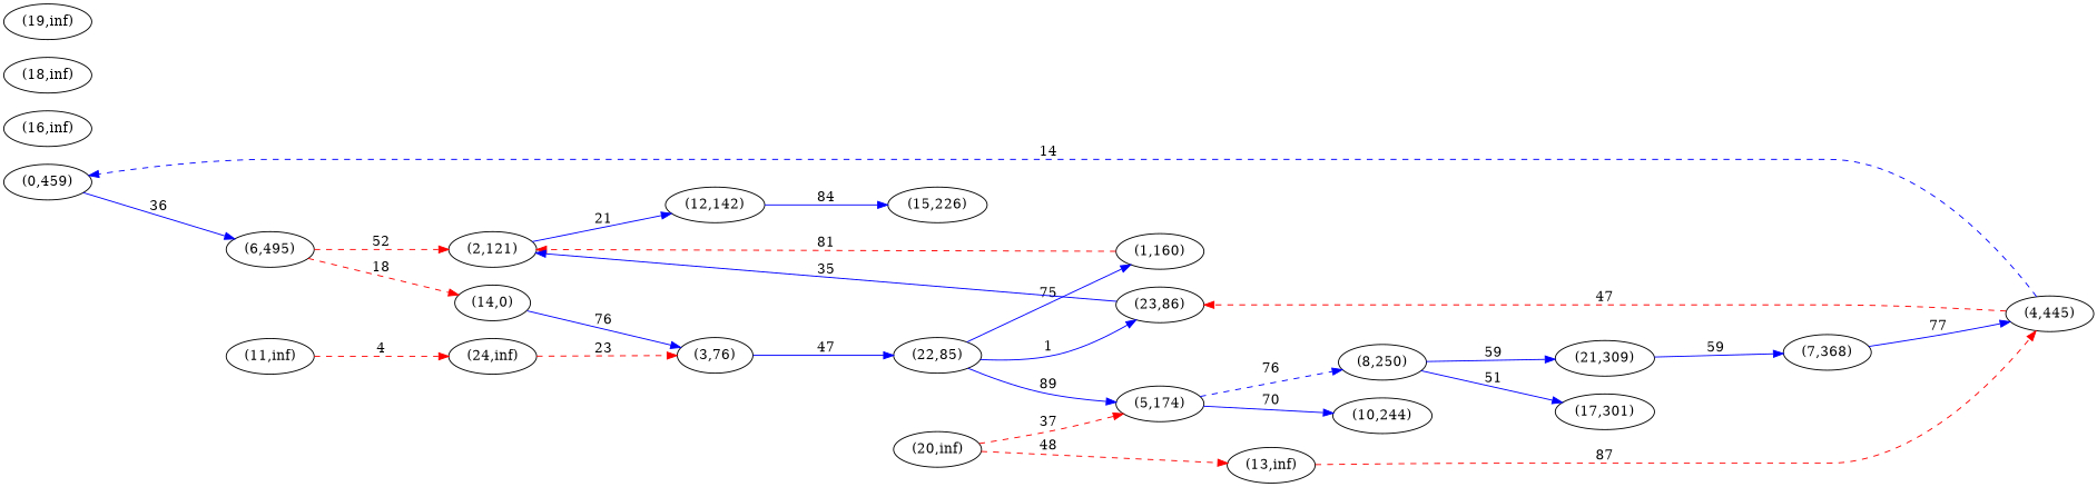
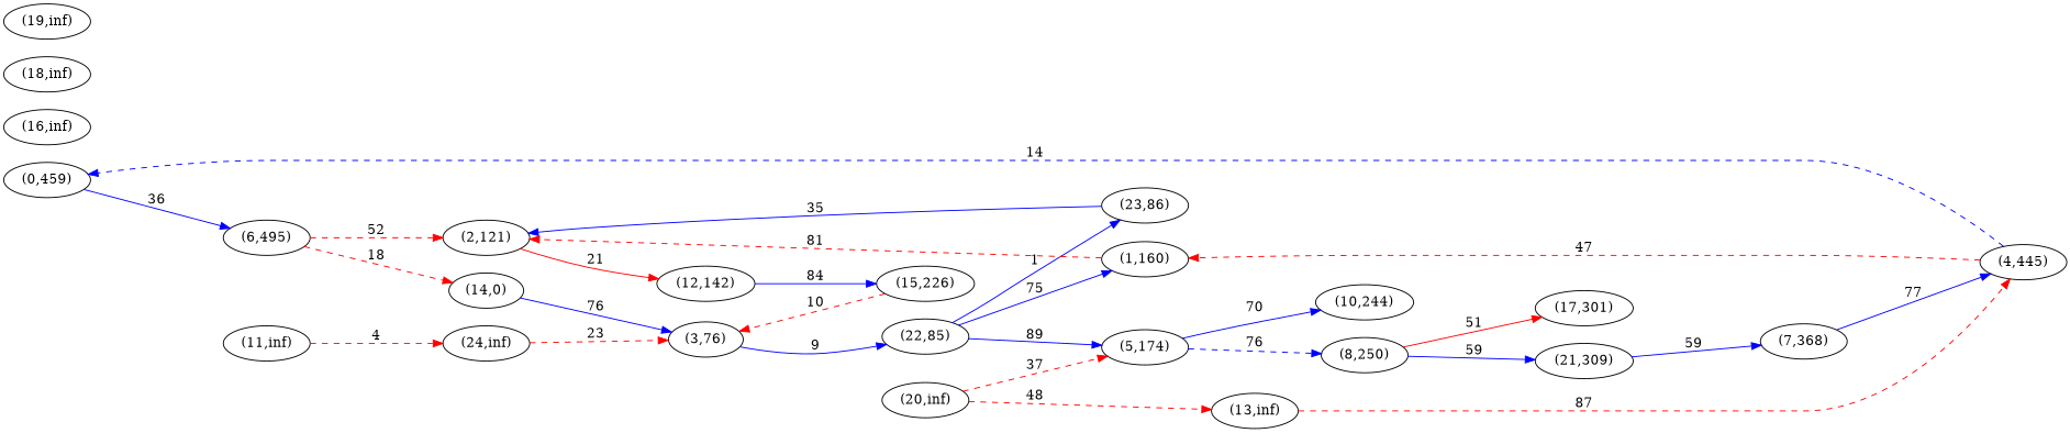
  digraph {
    rankdir=LR
    ranksep=equally
    edge [color=blue]
    "(0,459)"
    "(6,495)"
    "(2,121)"
    "(14,0)"
    "(12,142)"
    "(3,76)"
    "(15,226)"
    "(22,85)"
    "(1,160)"
    "(23,86)"
    "(5,174)"
    "(8,250)"
    "(10,244)"
    "(21,309)"
    "(17,301)"
    "(7,368)"
    "(4,445)"
    "(11,inf)"
    "(24,inf)"
    "(13,inf)"
    "(16,inf)"
    "(18,inf)"
    "(19,inf)"
    "(20,inf)"
    subgraph sub_1 {
      rank=same
      "(0,459)"
    }
    subgraph sub_2 {
      rank=same
      "(6,495)"
    }
    subgraph sub_3 {
      rank=same
      "(2,121)"
      "(14,0)"
    }
    subgraph sub_4 {
      rank=same
      "(12,142)"
      "(3,76)"
    }
    subgraph sub_5 {
      rank=same
      "(15,226)"
      "(22,85)"
    }
    subgraph sub_6 {
      rank=same
      "(1,160)"
      "(23,86)"
      "(5,174)"
    }
    subgraph sub_7 {
      rank=same
      "(8,250)"
      "(10,244)"
    }
    subgraph sub_8 {
      rank=same
      "(21,309)"
      "(17,301)"
    }
    subgraph sub_9 {
      rank=same
      "(7,368)"
    }
    subgraph sub_10 {
      rank=same
      "(4,445)"
    }
    subgraph sub_11 {
      rank=same
    }
    subgraph sub_12 {
      rank=same
      "(11,inf)"
    }
    subgraph sub_13 {
      rank=same
      "(24,inf)"
    }
    subgraph sub_14 {
      rank=same
    }
    subgraph sub_15 {
      rank=same
      "(13,inf)"
    }
    subgraph sub_16 {
      rank=same
    }
    subgraph sub_17 {
      rank=same
      "(16,inf)"
    }
    subgraph sub_18 {
      rank=same
      "(18,inf)"
    }
    subgraph sub_19 {
      rank=same
      "(19,inf)"
    }
    subgraph sub_20 {
      rank=same
      "(20,inf)"
    }
    subgraph sub_21 {
      rank=same
    }
    "(0,459)" -> "(6,495)" [label=36]
    "(6,495)" -> "(2,121)" [color=red label=52 style=dashed]
    "(6,495)" -> "(14,0)" [color=red label=18 style=dashed]
-   "(2,121)" -> "(12,142)" [label=21]
+   "(2,121)" -> "(12,142)" [color=red label=21]
    "(14,0)" -> "(3,76)" [label=76]
    "(12,142)" -> "(15,226)" [label=84]
-   "(3,76)" -> "(22,85)" [label=47]
+   "(3,76)" -> "(22,85)" [label=9]
+   "(15,226)" -> "(3,76)" [color=red label=10 style=dashed]
    "(22,85)" -> "(1,160)" [label=75]
    "(22,85)" -> "(23,86)" [label=1]
    "(22,85)" -> "(5,174)" [label=89]
    "(1,160)" -> "(2,121)" [color=red label=81 style=dashed]
    "(23,86)" -> "(2,121)" [label=35]
    "(5,174)" -> "(8,250)" [label=76 style=dashed]
    "(5,174)" -> "(10,244)" [label=70]
    "(8,250)" -> "(21,309)" [label=59]
-   "(8,250)" -> "(17,301)" [label=51]
+   "(8,250)" -> "(17,301)" [color=red label=51]
    "(21,309)" -> "(7,368)" [label=59]
    "(7,368)" -> "(4,445)" [label=77]
    "(4,445)" -> "(0,459)" [label=14 style=dashed]
-   "(4,445)" -> "(23,86)" [color=red label=47 style=dashed]
+   "(4,445)" -> "(1,160)" [color=red label=47 style=dashed]
    "(11,inf)" -> "(24,inf)" [color=red label=4 style=dashed]
    "(24,inf)" -> "(3,76)" [color=red label=23 style=dashed]
    "(13,inf)" -> "(4,445)" [color=red label=87 style=dashed]
    "(20,inf)" -> "(5,174)" [color=red label=37 style=dashed]
    "(20,inf)" -> "(13,inf)" [color=red label=48 style=dashed]
  }
